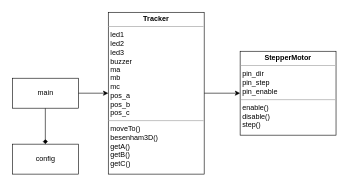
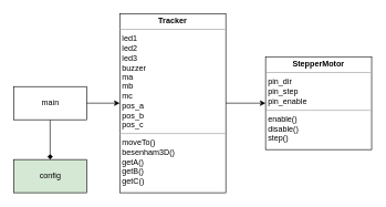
  <mxCell id="0" />
  <mxCell id="1" parent="0" />
  <mxCell id="2" style="edgeStyle=orthogonalEdgeStyle;rounded=0;orthogonalLoop=1;jettySize=auto;html=1;entryX=0;entryY=0.5;entryDx=0;entryDy=0;" edge="1" parent="1" source="4" target="6"><mxGeometry relative="1" as="geometry" /></mxCell>
  <mxCell id="3" style="edgeStyle=orthogonalEdgeStyle;rounded=0;orthogonalLoop=1;jettySize=auto;html=1;entryX=0.5;entryY=0;entryDx=0;entryDy=0;endArrow=diamond;" edge="1" parent="1" source="4" target="8"><mxGeometry relative="1" as="geometry" /></mxCell>
  <mxCell id="4" value="main" style="html=1;" vertex="1" parent="1"><mxGeometry x="20" y="130" width="110" height="50" as="geometry" /></mxCell>
  <mxCell id="5" style="edgeStyle=orthogonalEdgeStyle;rounded=0;orthogonalLoop=1;jettySize=auto;html=1;entryX=0;entryY=0.5;entryDx=0;entryDy=0;" edge="1" parent="1" source="6" target="7"><mxGeometry relative="1" as="geometry" /></mxCell>
  <mxCell id="6" value="&lt;p style=&quot;margin:0px;margin-top:4px;text-align:center;&quot;&gt;&lt;b&gt;Tracker&lt;/b&gt;&lt;/p&gt;&lt;hr size=&quot;1&quot;&gt;&lt;p style=&quot;margin:0px;margin-left:4px;&quot;&gt;led1&lt;/p&gt;&lt;p style=&quot;margin:0px;margin-left:4px;&quot;&gt;led2&lt;/p&gt;&lt;p style=&quot;margin:0px;margin-left:4px;&quot;&gt;led3&lt;/p&gt;&lt;p style=&quot;margin:0px;margin-left:4px;&quot;&gt;buzzer&lt;/p&gt;&lt;p style=&quot;margin:0px;margin-left:4px;&quot;&gt;ma&lt;/p&gt;&lt;p style=&quot;margin:0px;margin-left:4px;&quot;&gt;mb&lt;/p&gt;&lt;p style=&quot;margin:0px;margin-left:4px;&quot;&gt;mc&lt;/p&gt;&lt;p style=&quot;margin:0px;margin-left:4px;&quot;&gt;pos_a&lt;/p&gt;&lt;p style=&quot;margin:0px;margin-left:4px;&quot;&gt;pos_b&lt;/p&gt;&lt;p style=&quot;margin:0px;margin-left:4px;&quot;&gt;pos_c&lt;/p&gt;&lt;hr size=&quot;1&quot;&gt;&lt;p style=&quot;margin:0px;margin-left:4px;&quot;&gt;moveTo()&lt;/p&gt;&lt;p style=&quot;margin:0px;margin-left:4px;&quot;&gt;besenham3D()&lt;/p&gt;&lt;p style=&quot;margin:0px;margin-left:4px;&quot;&gt;getA()&lt;/p&gt;&lt;p style=&quot;margin:0px;margin-left:4px;&quot;&gt;getB()&lt;/p&gt;&lt;p style=&quot;margin:0px;margin-left:4px;&quot;&gt;getC()&lt;/p&gt;" style="verticalAlign=top;align=left;overflow=fill;fontSize=12;fontFamily=Helvetica;html=1;" vertex="1" parent="1"><mxGeometry x="180" y="20" width="160" height="270" as="geometry" /></mxCell>
  <mxCell id="7" value="&lt;p style=&quot;margin:0px;margin-top:4px;text-align:center;&quot;&gt;&lt;b&gt;StepperMotor&lt;/b&gt;&lt;/p&gt;&lt;hr size=&quot;1&quot;&gt;&lt;p style=&quot;margin:0px;margin-left:4px;&quot;&gt;pin_dir&lt;/p&gt;&lt;p style=&quot;margin:0px;margin-left:4px;&quot;&gt;pin_step&lt;/p&gt;&lt;p style=&quot;margin:0px;margin-left:4px;&quot;&gt;pin_enable&lt;/p&gt;&lt;hr size=&quot;1&quot;&gt;&lt;p style=&quot;margin:0px;margin-left:4px;&quot;&gt;enable()&lt;/p&gt;&lt;p style=&quot;margin:0px;margin-left:4px;&quot;&gt;disable()&lt;/p&gt;&lt;p style=&quot;margin:0px;margin-left:4px;&quot;&gt;step()&lt;/p&gt;" style="verticalAlign=top;align=left;overflow=fill;fontSize=12;fontFamily=Helvetica;html=1;" vertex="1" parent="1"><mxGeometry x="400" y="85" width="160" height="140" as="geometry" /></mxCell>
- <mxCell id="8" value="config" style="html=1;" vertex="1" parent="1"><mxGeometry x="20" y="240" width="110" height="50" as="geometry" /></mxCell>
+ <mxCell id="8" value="config" style="html=1;fillColor=#d5e8d4;" vertex="1" parent="1"><mxGeometry x="20" y="240" width="110" height="50" as="geometry" /></mxCell>
